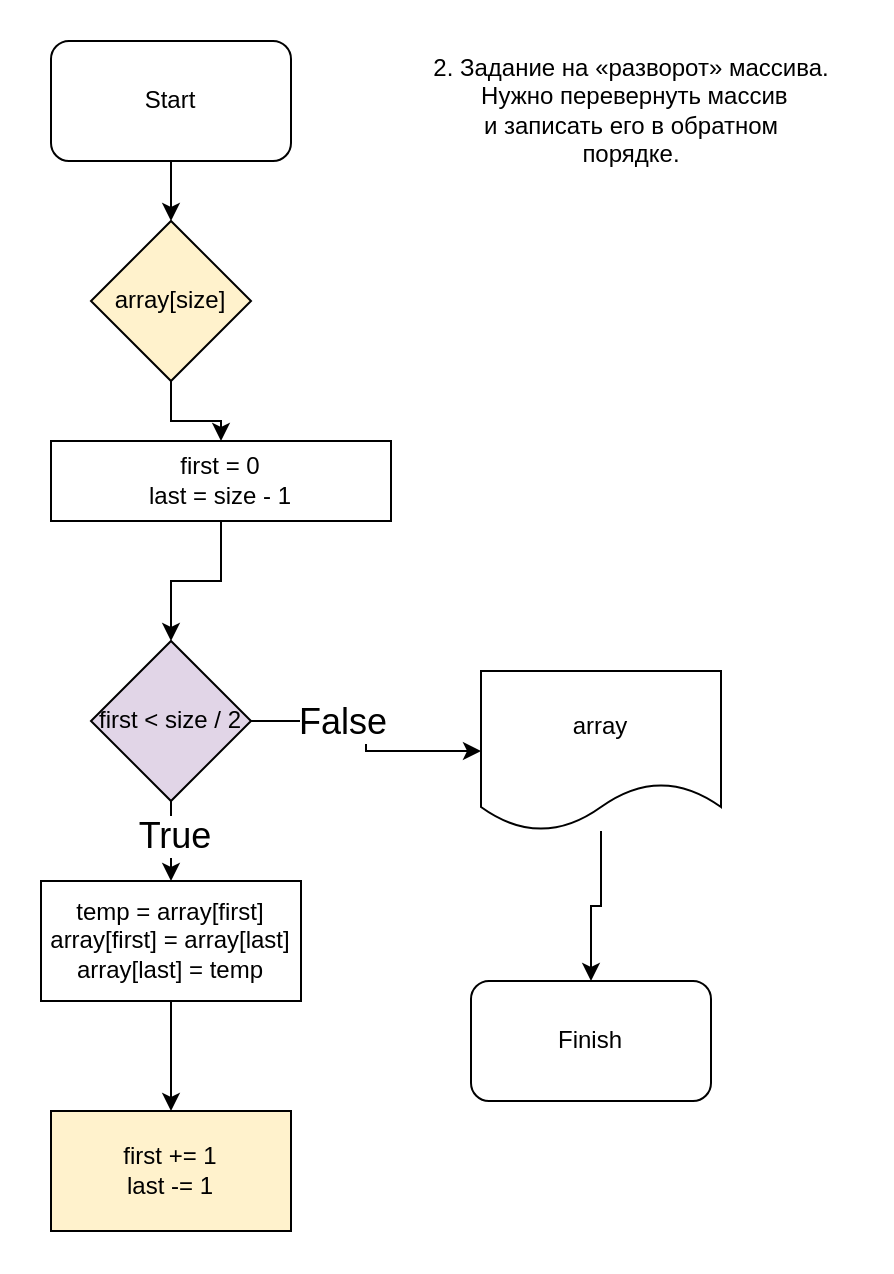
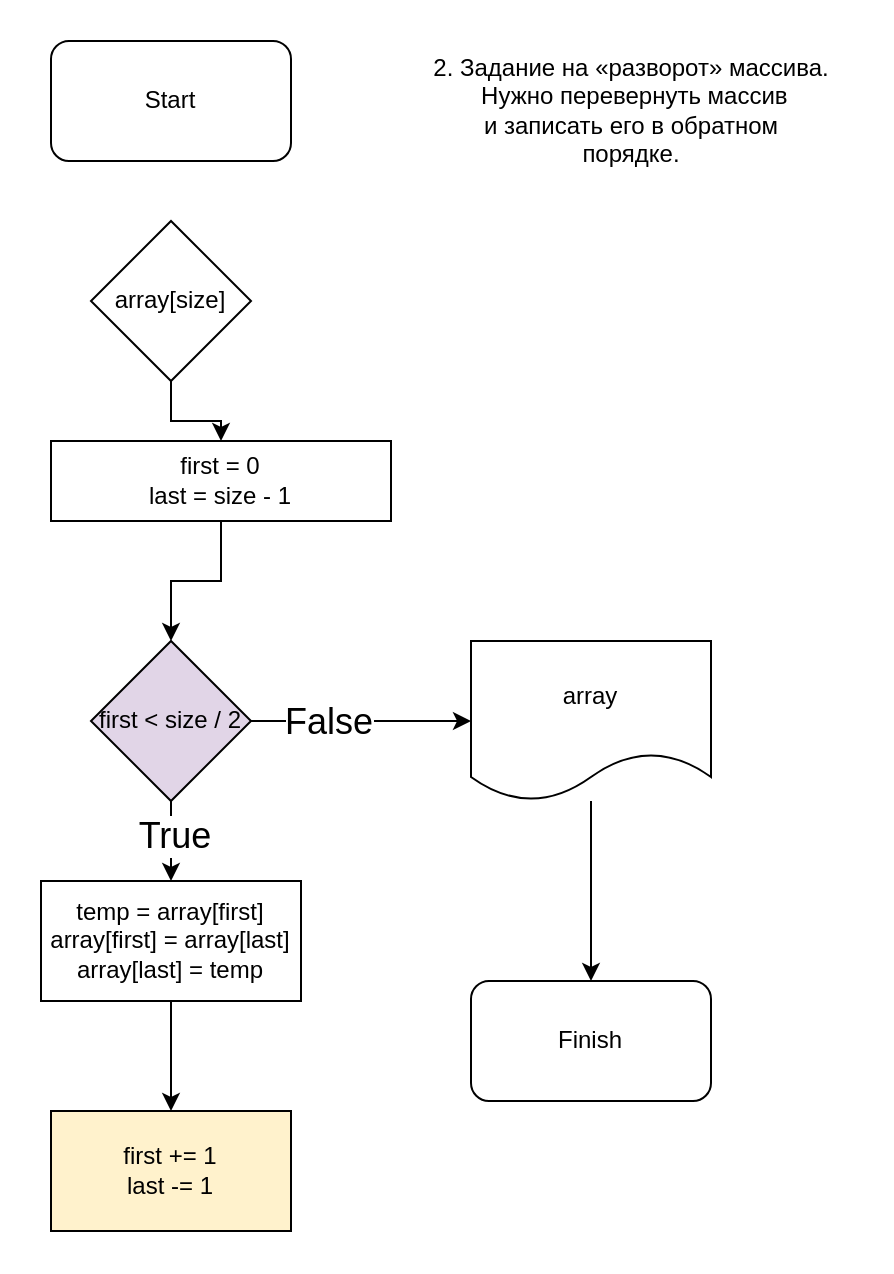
  <mxCell id="0" />
  <mxCell id="1" parent="0" />
- <mxCell id="2" value="" style="edgeStyle=orthogonalEdgeStyle;rounded=0;orthogonalLoop=1;jettySize=auto;html=1;" parent="1" source="3" target="5" edge="1"><mxGeometry relative="1" as="geometry" /></mxCell>
  <mxCell id="3" value="Start" style="rounded=1;whiteSpace=wrap;html=1;" parent="1" vertex="1"><mxGeometry x="25" y="20" width="120" height="60" as="geometry" /></mxCell>
  <mxCell id="4" value="" style="edgeStyle=orthogonalEdgeStyle;rounded=0;orthogonalLoop=1;jettySize=auto;html=1;" parent="1" source="5" target="7" edge="1"><mxGeometry relative="1" as="geometry" /></mxCell>
- <mxCell id="5" value="array[size]" style="rhombus;whiteSpace=wrap;html=1;rounded=1;arcSize=0;fillColor=#fff2cc;" parent="1" vertex="1"><mxGeometry x="45" y="110" width="80" height="80" as="geometry" /></mxCell>
+ <mxCell id="5" value="array[size]" style="rhombus;whiteSpace=wrap;html=1;rounded=1;arcSize=0;" parent="1" vertex="1"><mxGeometry x="45" y="110" width="80" height="80" as="geometry" /></mxCell>
  <mxCell id="6" value="" style="edgeStyle=orthogonalEdgeStyle;rounded=0;orthogonalLoop=1;jettySize=auto;html=1;" parent="1" source="7" target="12" edge="1"><mxGeometry relative="1" as="geometry" /></mxCell>
  <mxCell id="7" value="first = 0&lt;br&gt;last = size - 1" style="whiteSpace=wrap;html=1;rounded=1;arcSize=0;" parent="1" vertex="1"><mxGeometry x="25" y="220" width="170" height="40" as="geometry" /></mxCell>
  <mxCell id="8" value="" style="edgeStyle=orthogonalEdgeStyle;rounded=0;orthogonalLoop=1;jettySize=auto;html=1;" parent="1" source="12" target="14" edge="1"><mxGeometry relative="1" as="geometry" /></mxCell>
  <mxCell id="9" value="&lt;font style=&quot;font-size: 18px;&quot;&gt;False&lt;/font&gt;" style="edgeLabel;html=1;align=center;verticalAlign=middle;resizable=0;points=[];" parent="8" vertex="1" connectable="0"><mxGeometry x="-0.309" relative="1" as="geometry"><mxPoint as="offset" /></mxGeometry></mxCell>
  <mxCell id="10" value="" style="edgeStyle=orthogonalEdgeStyle;rounded=0;orthogonalLoop=1;jettySize=auto;html=1;" parent="1" source="12" target="17" edge="1"><mxGeometry relative="1" as="geometry" /></mxCell>
  <mxCell id="11" value="&lt;span style=&quot;font-size: 18px;&quot;&gt;True&lt;/span&gt;" style="edgeLabel;html=1;align=center;verticalAlign=middle;resizable=0;points=[];" vertex="1" connectable="0" parent="10"><mxGeometry x="-0.15" y="1" relative="1" as="geometry"><mxPoint as="offset" /></mxGeometry></mxCell>
  <mxCell id="12" value="first &amp;lt; size / 2" style="rhombus;whiteSpace=wrap;html=1;rounded=1;arcSize=0;fillColor=#e1d5e7;" parent="1" vertex="1"><mxGeometry x="45" y="320" width="80" height="80" as="geometry" /></mxCell>
  <mxCell id="13" value="" style="edgeStyle=orthogonalEdgeStyle;rounded=0;orthogonalLoop=1;jettySize=auto;html=1;" parent="1" source="14" target="15" edge="1"><mxGeometry relative="1" as="geometry" /></mxCell>
- <mxCell id="14" value="array" style="shape=document;whiteSpace=wrap;html=1;boundedLbl=1;" parent="1" vertex="1"><mxGeometry x="240" y="335" width="120" height="80" as="geometry" /></mxCell>
+ <mxCell id="14" value="array" style="shape=document;whiteSpace=wrap;html=1;boundedLbl=1;" parent="1" vertex="1"><mxGeometry x="235" y="320" width="120" height="80" as="geometry" /></mxCell>
  <mxCell id="15" value="Finish" style="rounded=1;whiteSpace=wrap;html=1;" parent="1" vertex="1"><mxGeometry x="235" y="490" width="120" height="60" as="geometry" /></mxCell>
  <mxCell id="16" value="" style="edgeStyle=orthogonalEdgeStyle;rounded=0;orthogonalLoop=1;jettySize=auto;html=1;" parent="1" source="17" target="18" edge="1"><mxGeometry relative="1" as="geometry" /></mxCell>
  <mxCell id="17" value="temp = array[first]&lt;br&gt;array[first] = array[last]&lt;br&gt;array[last] = temp" style="whiteSpace=wrap;html=1;rounded=1;arcSize=0;" parent="1" vertex="1"><mxGeometry x="20" y="440" width="130" height="60" as="geometry" /></mxCell>
  <mxCell id="18" value="first += 1&lt;br&gt;last -= 1" style="whiteSpace=wrap;html=1;rounded=1;arcSize=0;fillColor=#fff2cc;" parent="1" vertex="1"><mxGeometry x="25" y="555" width="120" height="60" as="geometry" /></mxCell>
  <mxCell id="19" value="2. Задание на «разворот» массива.&lt;br&gt;&amp;nbsp;Нужно перевернуть массив &lt;br&gt;и записать его в обратном&lt;br/&gt;порядке." style="text;html=1;align=center;verticalAlign=middle;resizable=0;points=[];autosize=1;strokeColor=none;fillColor=none;" vertex="1" parent="1"><mxGeometry x="205" y="20" width="220" height="70" as="geometry" /></mxCell>
